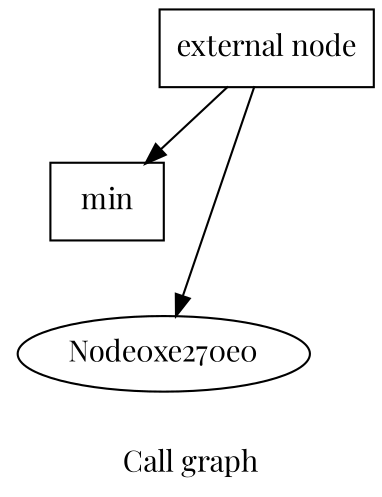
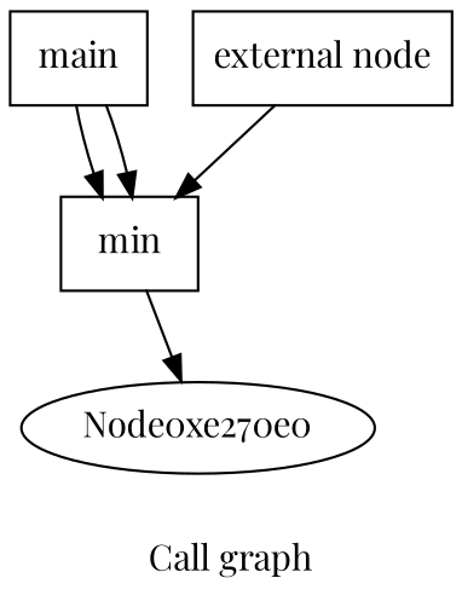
  digraph {
    fontname="Playfair Display"
    label="Call graph"
    node [fontname="Playfair Display" shape=record]
    edge [fontname="Playfair Display"]
    n1 [label="{external node}"]
    n2 [label="{min}"]
+   n3 [label="{main}"]
    Node0xe270e0 [shape=""]
    n1 -> n2
-   n1 -> Node0xe270e0
+   n2 -> Node0xe270e0
+   n3 -> n2
+   n3 -> n2
  }
